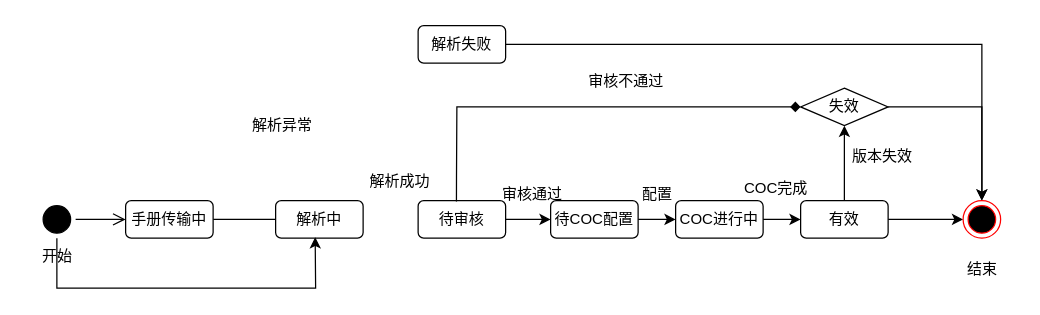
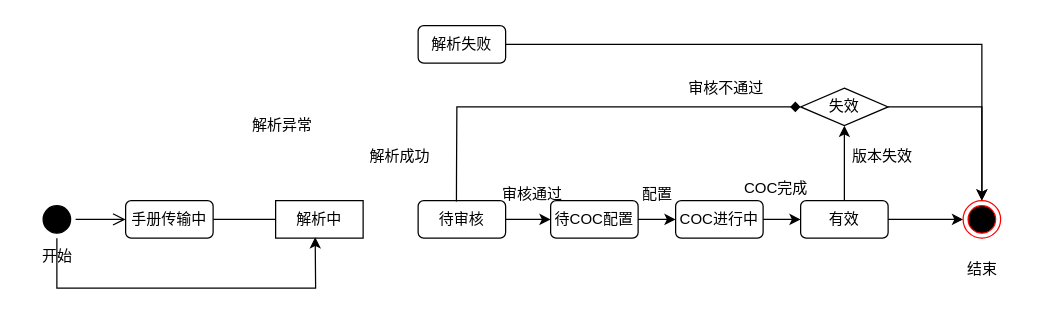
  <mxCell id="0" />
  <mxCell id="1" parent="0" />
- <mxCell id="2" value="解析中" style="rounded=1;whiteSpace=wrap;html=1;" vertex="1" parent="1"><mxGeometry x="220" y="160" width="70" height="30" as="geometry" /></mxCell>
+ <mxCell id="2" value="解析中" style="whiteSpace=wrap;html=1;rounded=0;" vertex="1" parent="1"><mxGeometry x="220" y="160" width="70" height="30" as="geometry" /></mxCell>
  <mxCell id="3" value="" style="ellipse;html=1;shape=startState;fillColor=#000000;strokeColor=#000000;" vertex="1" parent="1"><mxGeometry x="30" y="160" width="30" height="30" as="geometry" /></mxCell>
  <mxCell id="4" value="" style="edgeStyle=orthogonalEdgeStyle;html=1;verticalAlign=bottom;endArrow=open;endSize=8;strokeColor=#000000;rounded=0;" edge="1" parent="1" source="3"><mxGeometry relative="1" as="geometry"><mxPoint x="100" y="175" as="targetPoint" /></mxGeometry></mxCell>
  <mxCell id="5" style="edgeStyle=orthogonalEdgeStyle;rounded=0;orthogonalLoop=1;jettySize=auto;html=1;entryX=0;entryY=0.5;entryDx=0;entryDy=0;strokeColor=#000000;" edge="1" parent="1" source="6" target="8"><mxGeometry relative="1" as="geometry" /></mxCell>
  <mxCell id="6" value="待审核" style="rounded=1;whiteSpace=wrap;html=1;" vertex="1" parent="1"><mxGeometry x="334" y="160" width="70" height="30" as="geometry" /></mxCell>
  <mxCell id="7" style="edgeStyle=orthogonalEdgeStyle;rounded=0;orthogonalLoop=1;jettySize=auto;html=1;strokeColor=#000000;" edge="1" parent="1" source="8" target="14"><mxGeometry relative="1" as="geometry" /></mxCell>
  <mxCell id="8" value="待COC配置" style="rounded=1;whiteSpace=wrap;html=1;" vertex="1" parent="1"><mxGeometry x="440" y="160" width="70" height="30" as="geometry" /></mxCell>
  <mxCell id="9" style="edgeStyle=orthogonalEdgeStyle;rounded=0;orthogonalLoop=1;jettySize=auto;html=1;strokeColor=#000000;" edge="1" parent="1" source="10" target="17"><mxGeometry relative="1" as="geometry" /></mxCell>
  <mxCell id="10" value="解析失败" style="rounded=1;whiteSpace=wrap;html=1;" vertex="1" parent="1"><mxGeometry x="334" y="20" width="70" height="30" as="geometry" /></mxCell>
  <mxCell id="11" style="edgeStyle=orthogonalEdgeStyle;rounded=0;orthogonalLoop=1;jettySize=auto;html=1;entryX=0;entryY=0.5;entryDx=0;entryDy=0;strokeColor=#000000;" edge="1" parent="1" source="13" target="17"><mxGeometry relative="1" as="geometry" /></mxCell>
  <mxCell id="12" style="edgeStyle=orthogonalEdgeStyle;rounded=0;orthogonalLoop=1;jettySize=auto;html=1;entryX=0.5;entryY=1;entryDx=0;entryDy=0;strokeColor=#000000;" edge="1" parent="1" source="13" target="16"><mxGeometry relative="1" as="geometry" /></mxCell>
  <mxCell id="13" value="有效" style="rounded=1;whiteSpace=wrap;html=1;" vertex="1" parent="1"><mxGeometry x="640" y="160" width="70" height="30" as="geometry" /></mxCell>
  <mxCell id="14" value="COC进行中" style="rounded=1;whiteSpace=wrap;html=1;" vertex="1" parent="1"><mxGeometry x="540" y="160" width="70" height="30" as="geometry" /></mxCell>
  <mxCell id="15" style="edgeStyle=orthogonalEdgeStyle;rounded=0;orthogonalLoop=1;jettySize=auto;html=1;strokeColor=#000000;" edge="1" parent="1" source="16" target="17"><mxGeometry relative="1" as="geometry" /></mxCell>
  <mxCell id="16" value="失效" style="rhombus;whiteSpace=wrap;html=1;" vertex="1" parent="1"><mxGeometry x="640" y="70" width="70" height="30" as="geometry" /></mxCell>
  <mxCell id="17" value="" style="ellipse;html=1;shape=endState;fillColor=#000000;strokeColor=#ff0000;" vertex="1" parent="1"><mxGeometry x="770" y="160" width="30" height="30" as="geometry" /></mxCell>
  <mxCell id="18" value="" style="endArrow=classic;html=1;rounded=0;strokeColor=#000000;exitX=1;exitY=0.5;exitDx=0;exitDy=0;entryX=0;entryY=0.5;entryDx=0;entryDy=0;edgeStyle=orthogonalEdgeStyle;" edge="1" parent="1" source="14" target="13"><mxGeometry width="50" height="50" relative="1" as="geometry"><mxPoint x="360" y="260" as="sourcePoint" /><mxPoint x="410" y="210" as="targetPoint" /></mxGeometry></mxCell>
  <mxCell id="19" value="开始" style="text;html=1;align=center;verticalAlign=middle;resizable=0;points=[];autosize=1;strokeColor=none;fillColor=none;" vertex="1" parent="1"><mxGeometry x="20" y="190" width="50" height="30" as="geometry" /></mxCell>
  <mxCell id="20" value="结束" style="text;html=1;align=center;verticalAlign=middle;resizable=0;points=[];autosize=1;strokeColor=none;fillColor=none;" vertex="1" parent="1"><mxGeometry x="760" y="200" width="50" height="30" as="geometry" /></mxCell>
  <mxCell id="21" value="" style="endArrow=diamond;html=1;rounded=0;strokeColor=#000000;exitX=0.438;exitY=0.026;exitDx=0;exitDy=0;exitPerimeter=0;edgeStyle=orthogonalEdgeStyle;" edge="1" parent="1" source="6" target="16"><mxGeometry width="50" height="50" relative="1" as="geometry"><mxPoint x="360" y="260" as="sourcePoint" /><mxPoint x="410" y="210" as="targetPoint" /><Array as="points"><mxPoint x="365" y="140" /><mxPoint x="365" y="85" /></Array></mxGeometry></mxCell>
  <mxCell id="22" value="解析异常" style="text;html=1;align=center;verticalAlign=middle;resizable=0;points=[];autosize=1;strokeColor=none;fillColor=none;" vertex="1" parent="1"><mxGeometry x="190" y="85" width="70" height="30" as="geometry" /></mxCell>
- <mxCell id="23" value="解析成功" style="text;html=1;align=center;verticalAlign=middle;resizable=0;points=[];autosize=1;strokeColor=none;fillColor=none;" vertex="1" parent="1"><mxGeometry x="284" y="130" width="70" height="30" as="geometry" /></mxCell>
+ <mxCell id="23" value="解析成功" style="text;html=1;align=center;verticalAlign=middle;resizable=0;points=[];autosize=1;strokeColor=none;fillColor=none;" vertex="1" parent="1"><mxGeometry x="284" y="110" width="70" height="30" as="geometry" /></mxCell>
  <mxCell id="24" value="审核通过" style="text;html=1;align=center;verticalAlign=middle;resizable=0;points=[];autosize=1;strokeColor=none;fillColor=none;" vertex="1" parent="1"><mxGeometry x="390" y="140" width="70" height="30" as="geometry" /></mxCell>
  <mxCell id="25" value="配置" style="text;html=1;align=center;verticalAlign=middle;resizable=0;points=[];autosize=1;strokeColor=none;fillColor=none;" vertex="1" parent="1"><mxGeometry x="500" y="140" width="50" height="30" as="geometry" /></mxCell>
- <mxCell id="26" value="审核不通过" style="text;html=1;align=center;verticalAlign=middle;resizable=0;points=[];autosize=1;strokeColor=none;fillColor=none;" vertex="1" parent="1"><mxGeometry x="460" y="50" width="80" height="30" as="geometry" /></mxCell>
+ <mxCell id="26" value="审核不通过" style="text;html=1;align=center;verticalAlign=middle;resizable=0;points=[];autosize=1;strokeColor=none;fillColor=none;" vertex="1" parent="1"><mxGeometry x="540" y="55" width="80" height="30" as="geometry" /></mxCell>
  <mxCell id="27" value="版本失效" style="text;html=1;align=center;verticalAlign=middle;resizable=0;points=[];autosize=1;strokeColor=none;fillColor=none;" vertex="1" parent="1"><mxGeometry x="670" y="110" width="70" height="30" as="geometry" /></mxCell>
  <mxCell id="28" value="COC完成" style="text;html=1;align=center;verticalAlign=middle;resizable=0;points=[];autosize=1;strokeColor=none;fillColor=none;" vertex="1" parent="1"><mxGeometry x="585" y="135" width="70" height="30" as="geometry" /></mxCell>
  <mxCell id="29" style="edgeStyle=orthogonalEdgeStyle;rounded=0;orthogonalLoop=1;jettySize=auto;html=1;entryX=0;entryY=0.5;entryDx=0;entryDy=0;endArrow=none;" edge="1" parent="1" source="30" target="2"><mxGeometry relative="1" as="geometry" /></mxCell>
  <mxCell id="30" value="手册传输中" style="rounded=1;whiteSpace=wrap;html=1;" vertex="1" parent="1"><mxGeometry x="100" y="160" width="70" height="30" as="geometry" /></mxCell>
  <mxCell id="31" value="" style="endArrow=classic;html=1;rounded=0;entryX=0.452;entryY=0.975;entryDx=0;entryDy=0;entryPerimeter=0;" edge="1" parent="1" source="3" target="2"><mxGeometry width="50" height="50" relative="1" as="geometry"><mxPoint x="220" y="190" as="sourcePoint" /><mxPoint x="270" y="140" as="targetPoint" /><Array as="points"><mxPoint x="45" y="230" /><mxPoint x="252" y="230" /></Array></mxGeometry></mxCell>
